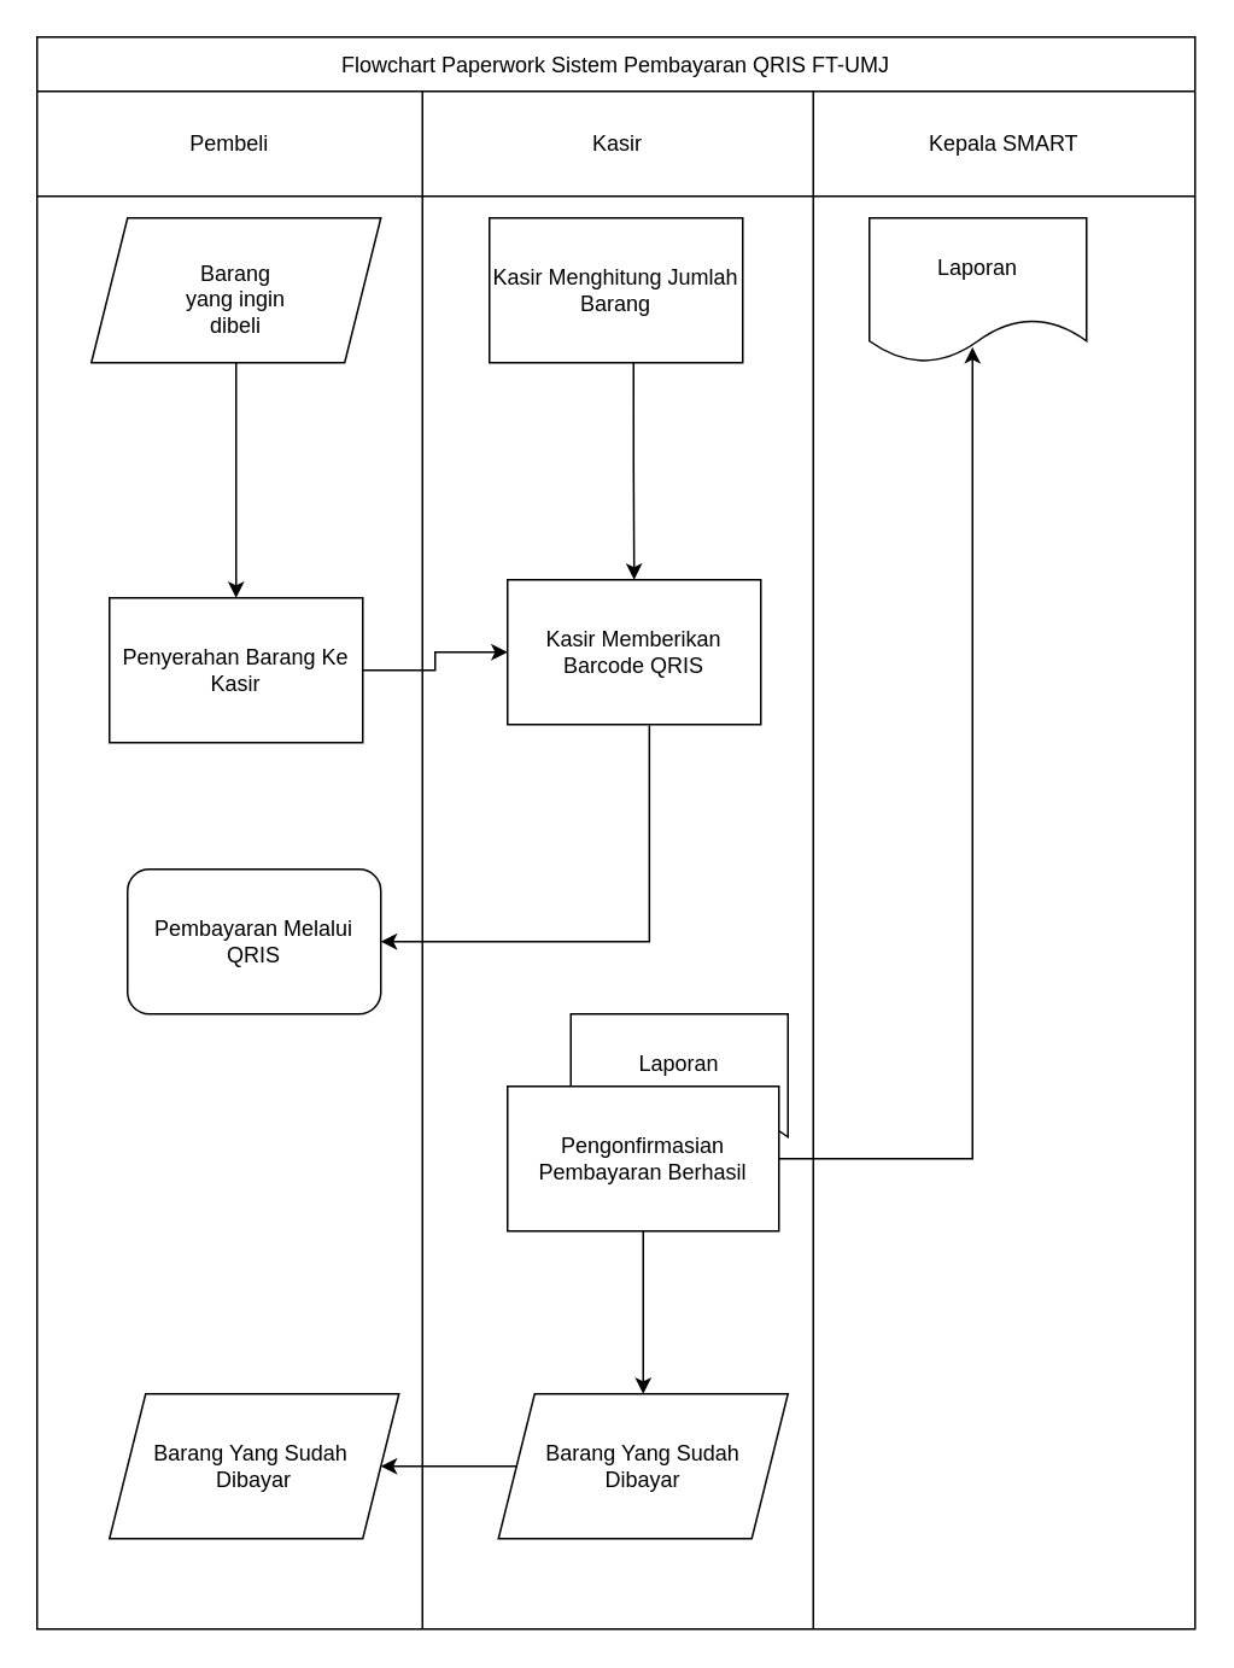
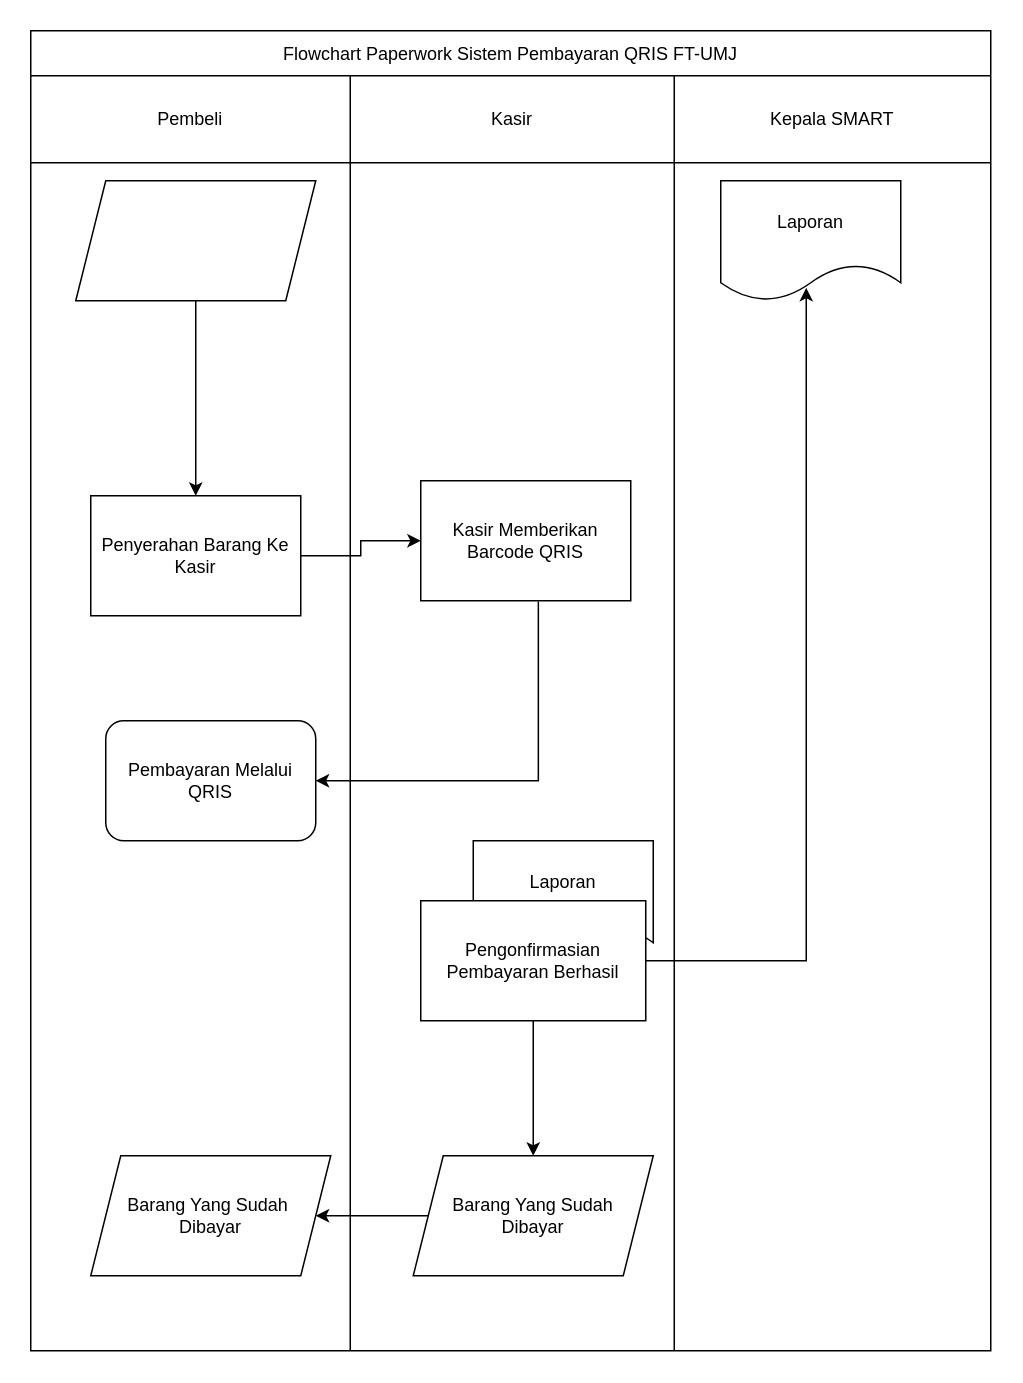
  <mxCell id="0" />
  <mxCell id="1" parent="0" />
  <mxCell id="2" value="Flowchart Paperwork Sistem Pembayaran QRIS FT-UMJ" style="shape=table;startSize=30;container=1;collapsible=0;childLayout=tableLayout;" vertex="1" parent="1"><mxGeometry x="20" y="20" width="640" height="880" as="geometry" /></mxCell>
  <mxCell id="3" value="" style="shape=tableRow;horizontal=0;startSize=0;swimlaneHead=0;swimlaneBody=0;strokeColor=inherit;top=0;left=0;bottom=0;right=0;collapsible=0;dropTarget=0;fillColor=none;points=[[0,0.5],[1,0.5]];portConstraint=eastwest;" vertex="1" parent="2"><mxGeometry y="30" width="640" height="58" as="geometry" /></mxCell>
  <mxCell id="4" value="Pembeli" style="shape=partialRectangle;html=1;whiteSpace=wrap;connectable=0;strokeColor=inherit;overflow=hidden;fillColor=none;top=0;left=0;bottom=0;right=0;pointerEvents=1;" vertex="1" parent="3"><mxGeometry width="213" height="58" as="geometry"><mxRectangle width="213" height="58" as="alternateBounds" /></mxGeometry></mxCell>
  <mxCell id="5" value="Kasir" style="shape=partialRectangle;html=1;whiteSpace=wrap;connectable=0;strokeColor=inherit;overflow=hidden;fillColor=none;top=0;left=0;bottom=0;right=0;pointerEvents=1;" vertex="1" parent="3"><mxGeometry x="213" width="216" height="58" as="geometry"><mxRectangle width="216" height="58" as="alternateBounds" /></mxGeometry></mxCell>
  <mxCell id="6" value="Kepala SMART" style="shape=partialRectangle;html=1;whiteSpace=wrap;connectable=0;strokeColor=inherit;overflow=hidden;fillColor=none;top=0;left=0;bottom=0;right=0;pointerEvents=1;" vertex="1" parent="3"><mxGeometry x="429" width="211" height="58" as="geometry"><mxRectangle width="211" height="58" as="alternateBounds" /></mxGeometry></mxCell>
  <mxCell id="7" value="" style="shape=tableRow;horizontal=0;startSize=0;swimlaneHead=0;swimlaneBody=0;strokeColor=inherit;top=0;left=0;bottom=0;right=0;collapsible=0;dropTarget=0;fillColor=none;points=[[0,0.5],[1,0.5]];portConstraint=eastwest;" vertex="1" parent="2"><mxGeometry y="88" width="640" height="792" as="geometry" /></mxCell>
  <mxCell id="8" value="" style="shape=partialRectangle;html=1;whiteSpace=wrap;connectable=0;strokeColor=inherit;overflow=hidden;fillColor=none;top=0;left=0;bottom=0;right=0;pointerEvents=1;" vertex="1" parent="7"><mxGeometry width="213" height="792" as="geometry"><mxRectangle width="213" height="792" as="alternateBounds" /></mxGeometry></mxCell>
  <mxCell id="9" value="" style="shape=partialRectangle;html=1;whiteSpace=wrap;connectable=0;strokeColor=inherit;overflow=hidden;fillColor=none;top=0;left=0;bottom=0;right=0;pointerEvents=1;" vertex="1" parent="7"><mxGeometry x="213" width="216" height="792" as="geometry"><mxRectangle width="216" height="792" as="alternateBounds" /></mxGeometry></mxCell>
  <mxCell id="10" value="" style="shape=partialRectangle;html=1;whiteSpace=wrap;connectable=0;strokeColor=inherit;overflow=hidden;fillColor=none;top=0;left=0;bottom=0;right=0;pointerEvents=1;" vertex="1" parent="7"><mxGeometry x="429" width="211" height="792" as="geometry"><mxRectangle width="211" height="792" as="alternateBounds" /></mxGeometry></mxCell>
  <mxCell id="11" style="edgeStyle=orthogonalEdgeStyle;rounded=0;orthogonalLoop=1;jettySize=auto;html=1;" edge="1" parent="1" source="12" target="15"><mxGeometry relative="1" as="geometry" /></mxCell>
  <mxCell id="12" value="" style="shape=parallelogram;perimeter=parallelogramPerimeter;whiteSpace=wrap;html=1;fixedSize=1;" vertex="1" parent="1"><mxGeometry x="50" y="120" width="160" height="80" as="geometry" /></mxCell>
- <mxCell id="13" value="Barang yang ingin dibeli" style="text;html=1;align=center;verticalAlign=middle;whiteSpace=wrap;rounded=0;" vertex="1" parent="1"><mxGeometry x="100" y="150" width="60" height="30" as="geometry" /></mxCell>
  <mxCell id="14" style="edgeStyle=orthogonalEdgeStyle;rounded=0;orthogonalLoop=1;jettySize=auto;html=1;" edge="1" parent="1" source="15" target="21"><mxGeometry relative="1" as="geometry" /></mxCell>
  <mxCell id="15" value="Penyerahan Barang Ke Kasir" style="rounded=0;whiteSpace=wrap;html=1;" vertex="1" parent="1"><mxGeometry x="60" y="330" width="140" height="80" as="geometry" /></mxCell>
- <mxCell id="16" style="edgeStyle=orthogonalEdgeStyle;rounded=0;orthogonalLoop=1;jettySize=auto;html=1;entryX=0.5;entryY=0;entryDx=0;entryDy=0;exitX=0.569;exitY=1;exitDx=0;exitDy=0;exitPerimeter=0;" edge="1" parent="1" source="17" target="21"><mxGeometry relative="1" as="geometry" /></mxCell>
- <mxCell id="17" value="Kasir Menghitung Jumlah Barang" style="rounded=0;whiteSpace=wrap;html=1;" vertex="1" parent="1"><mxGeometry x="270" y="120" width="140" height="80" as="geometry" /></mxCell>
  <mxCell id="18" value="Laporan" style="shape=document;whiteSpace=wrap;html=1;boundedLbl=1;" vertex="1" parent="1"><mxGeometry x="480" y="120" width="120" height="80" as="geometry" /></mxCell>
  <mxCell id="19" value="Pembayaran Melalui QRIS" style="whiteSpace=wrap;html=1;rounded=1;" vertex="1" parent="1"><mxGeometry x="70" y="480" width="140" height="80" as="geometry" /></mxCell>
  <mxCell id="20" style="edgeStyle=orthogonalEdgeStyle;rounded=0;orthogonalLoop=1;jettySize=auto;html=1;entryX=1;entryY=0.5;entryDx=0;entryDy=0;exitX=0.56;exitY=1.007;exitDx=0;exitDy=0;exitPerimeter=0;" edge="1" parent="1" source="21" target="19"><mxGeometry relative="1" as="geometry" /></mxCell>
  <mxCell id="21" value="Kasir Memberikan Barcode QRIS" style="rounded=0;whiteSpace=wrap;html=1;" vertex="1" parent="1"><mxGeometry x="280" y="320" width="140" height="80" as="geometry" /></mxCell>
  <mxCell id="22" style="edgeStyle=orthogonalEdgeStyle;rounded=0;orthogonalLoop=1;jettySize=auto;html=1;entryX=0.5;entryY=0;entryDx=0;entryDy=0;" edge="1" parent="1" source="25" target="27"><mxGeometry relative="1" as="geometry" /></mxCell>
  <mxCell id="23" style="edgeStyle=orthogonalEdgeStyle;rounded=0;orthogonalLoop=1;jettySize=auto;html=1;entryX=0.475;entryY=0.892;entryDx=0;entryDy=0;entryPerimeter=0;" edge="1" parent="1" source="25" target="18"><mxGeometry relative="1" as="geometry" /></mxCell>
  <mxCell id="24" value="Laporan" style="shape=document;whiteSpace=wrap;html=1;boundedLbl=1;" vertex="1" parent="1"><mxGeometry x="315" y="560" width="120" height="80" as="geometry" /></mxCell>
  <mxCell id="25" value="Pengonfirmasian Pembayaran Berhasil" style="rounded=0;whiteSpace=wrap;html=1;" vertex="1" parent="1"><mxGeometry x="280" y="600" width="150" height="80" as="geometry" /></mxCell>
  <mxCell id="26" style="edgeStyle=orthogonalEdgeStyle;rounded=0;orthogonalLoop=1;jettySize=auto;html=1;entryX=1;entryY=0.5;entryDx=0;entryDy=0;" edge="1" parent="1" source="27" target="28"><mxGeometry relative="1" as="geometry" /></mxCell>
  <mxCell id="27" value="Barang Yang Sudah&lt;div&gt;Dibayar&lt;/div&gt;" style="shape=parallelogram;perimeter=parallelogramPerimeter;whiteSpace=wrap;html=1;fixedSize=1;" vertex="1" parent="1"><mxGeometry x="275" y="770" width="160" height="80" as="geometry" /></mxCell>
  <mxCell id="28" value="Barang Yang Sudah&amp;nbsp;&lt;div&gt;Dibayar&lt;/div&gt;" style="shape=parallelogram;perimeter=parallelogramPerimeter;whiteSpace=wrap;html=1;fixedSize=1;" vertex="1" parent="1"><mxGeometry x="60" y="770" width="160" height="80" as="geometry" /></mxCell>
